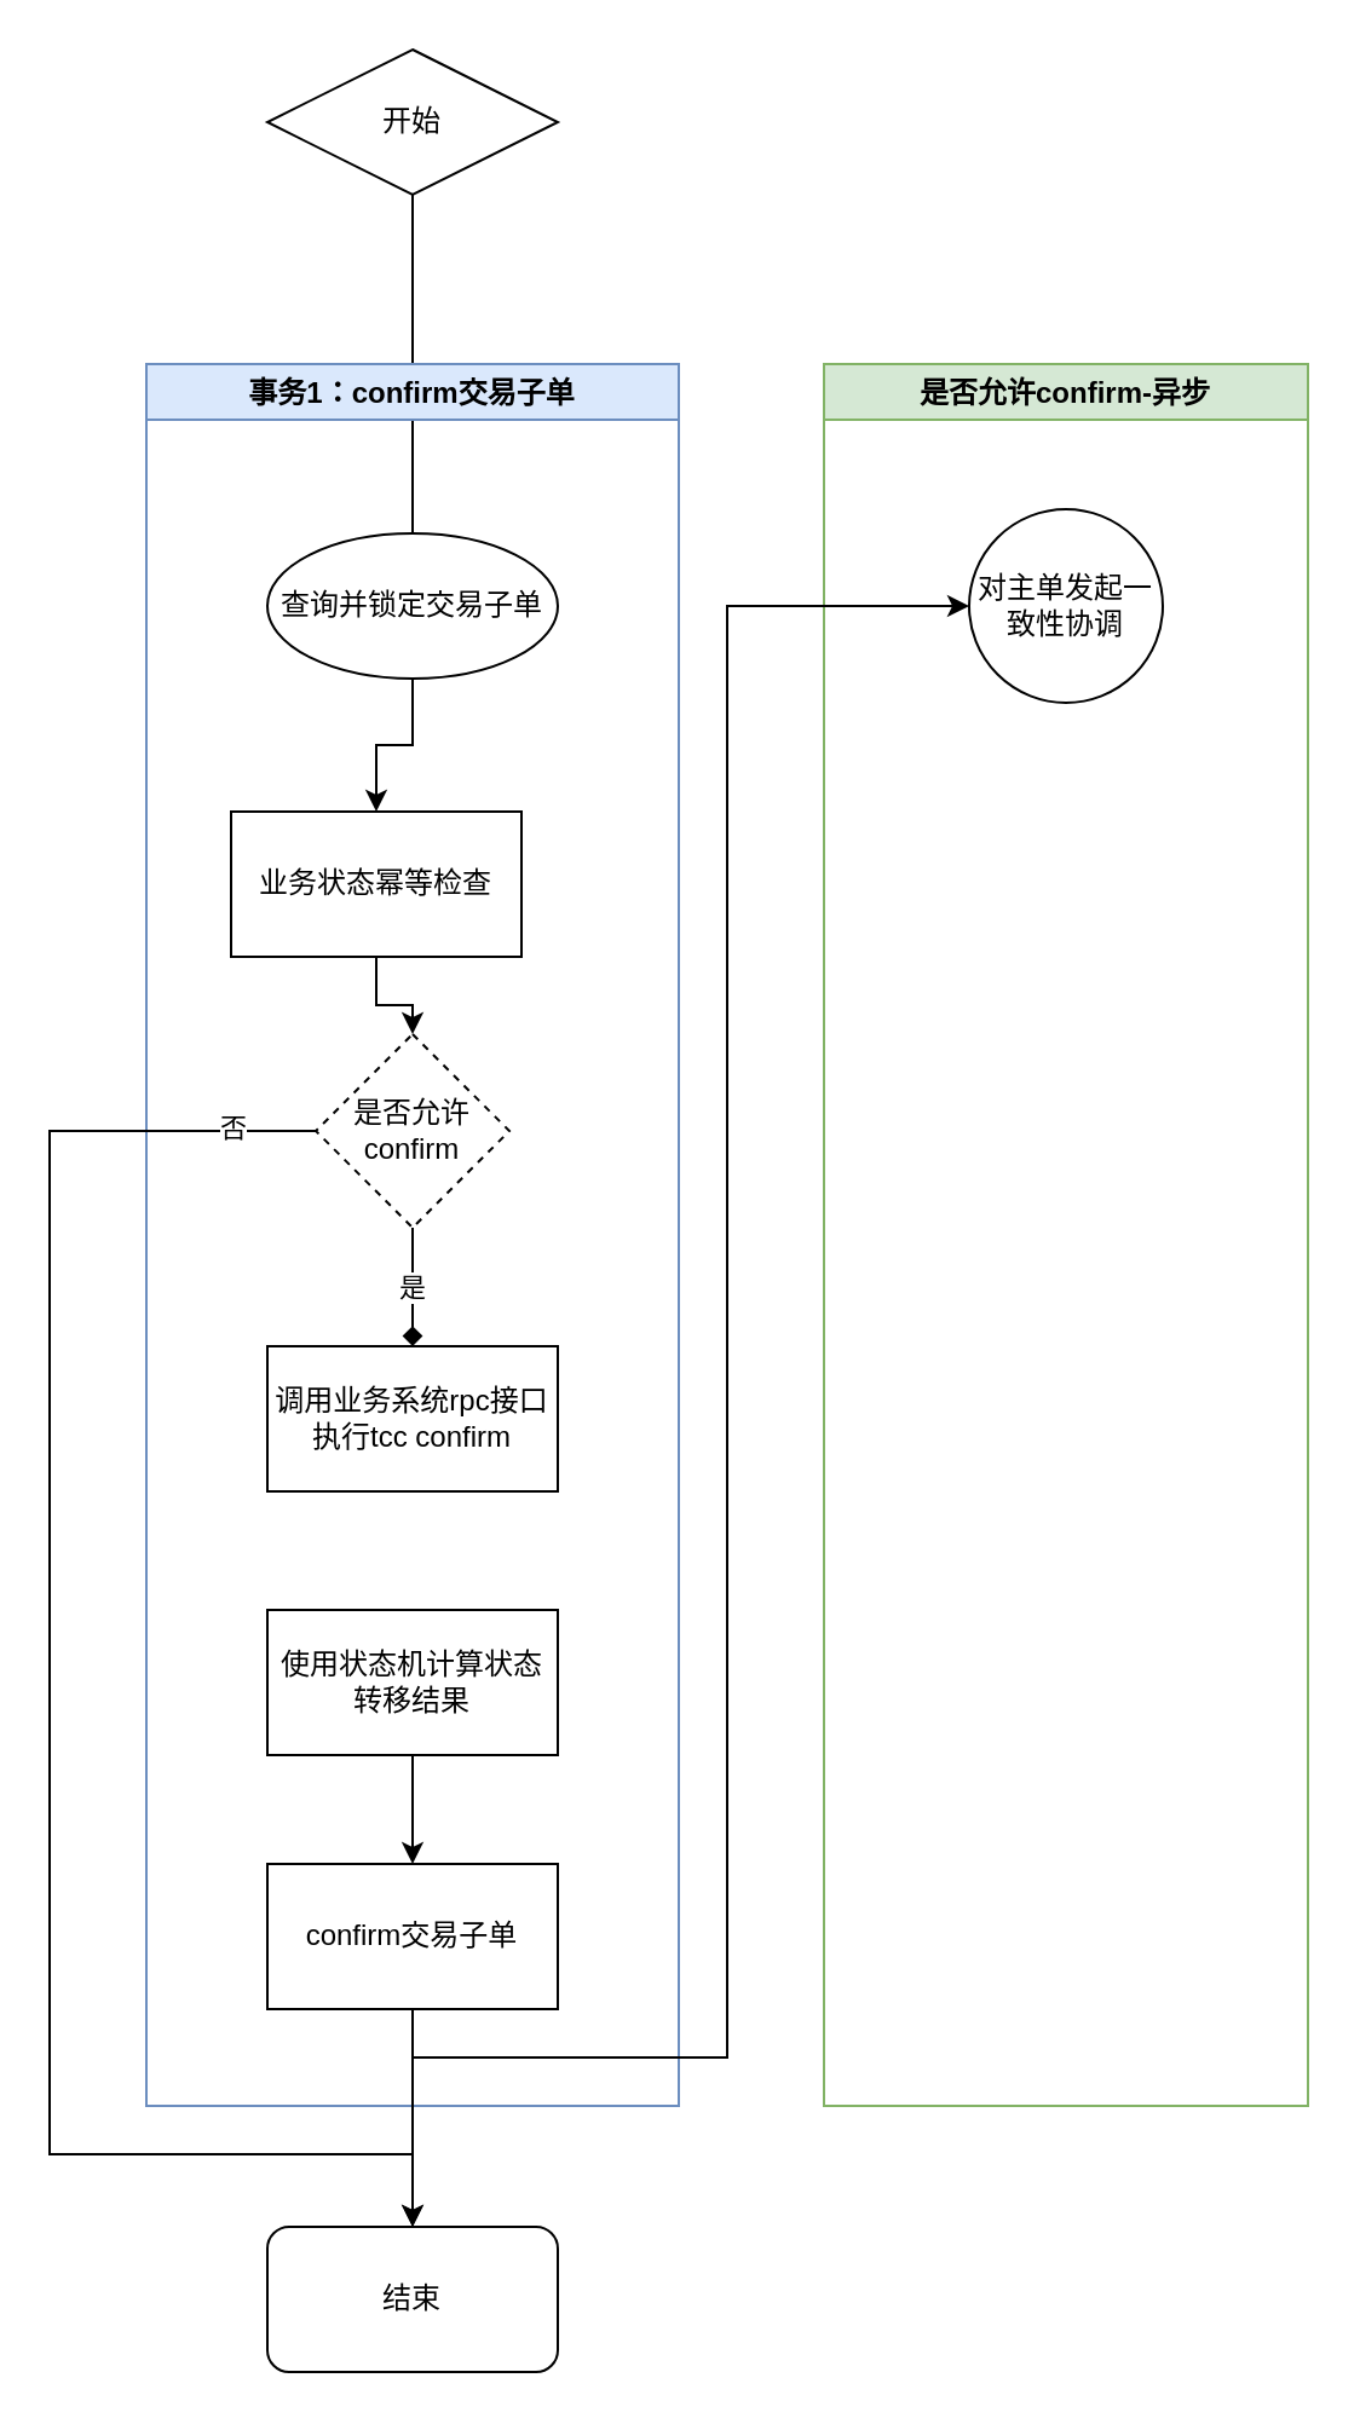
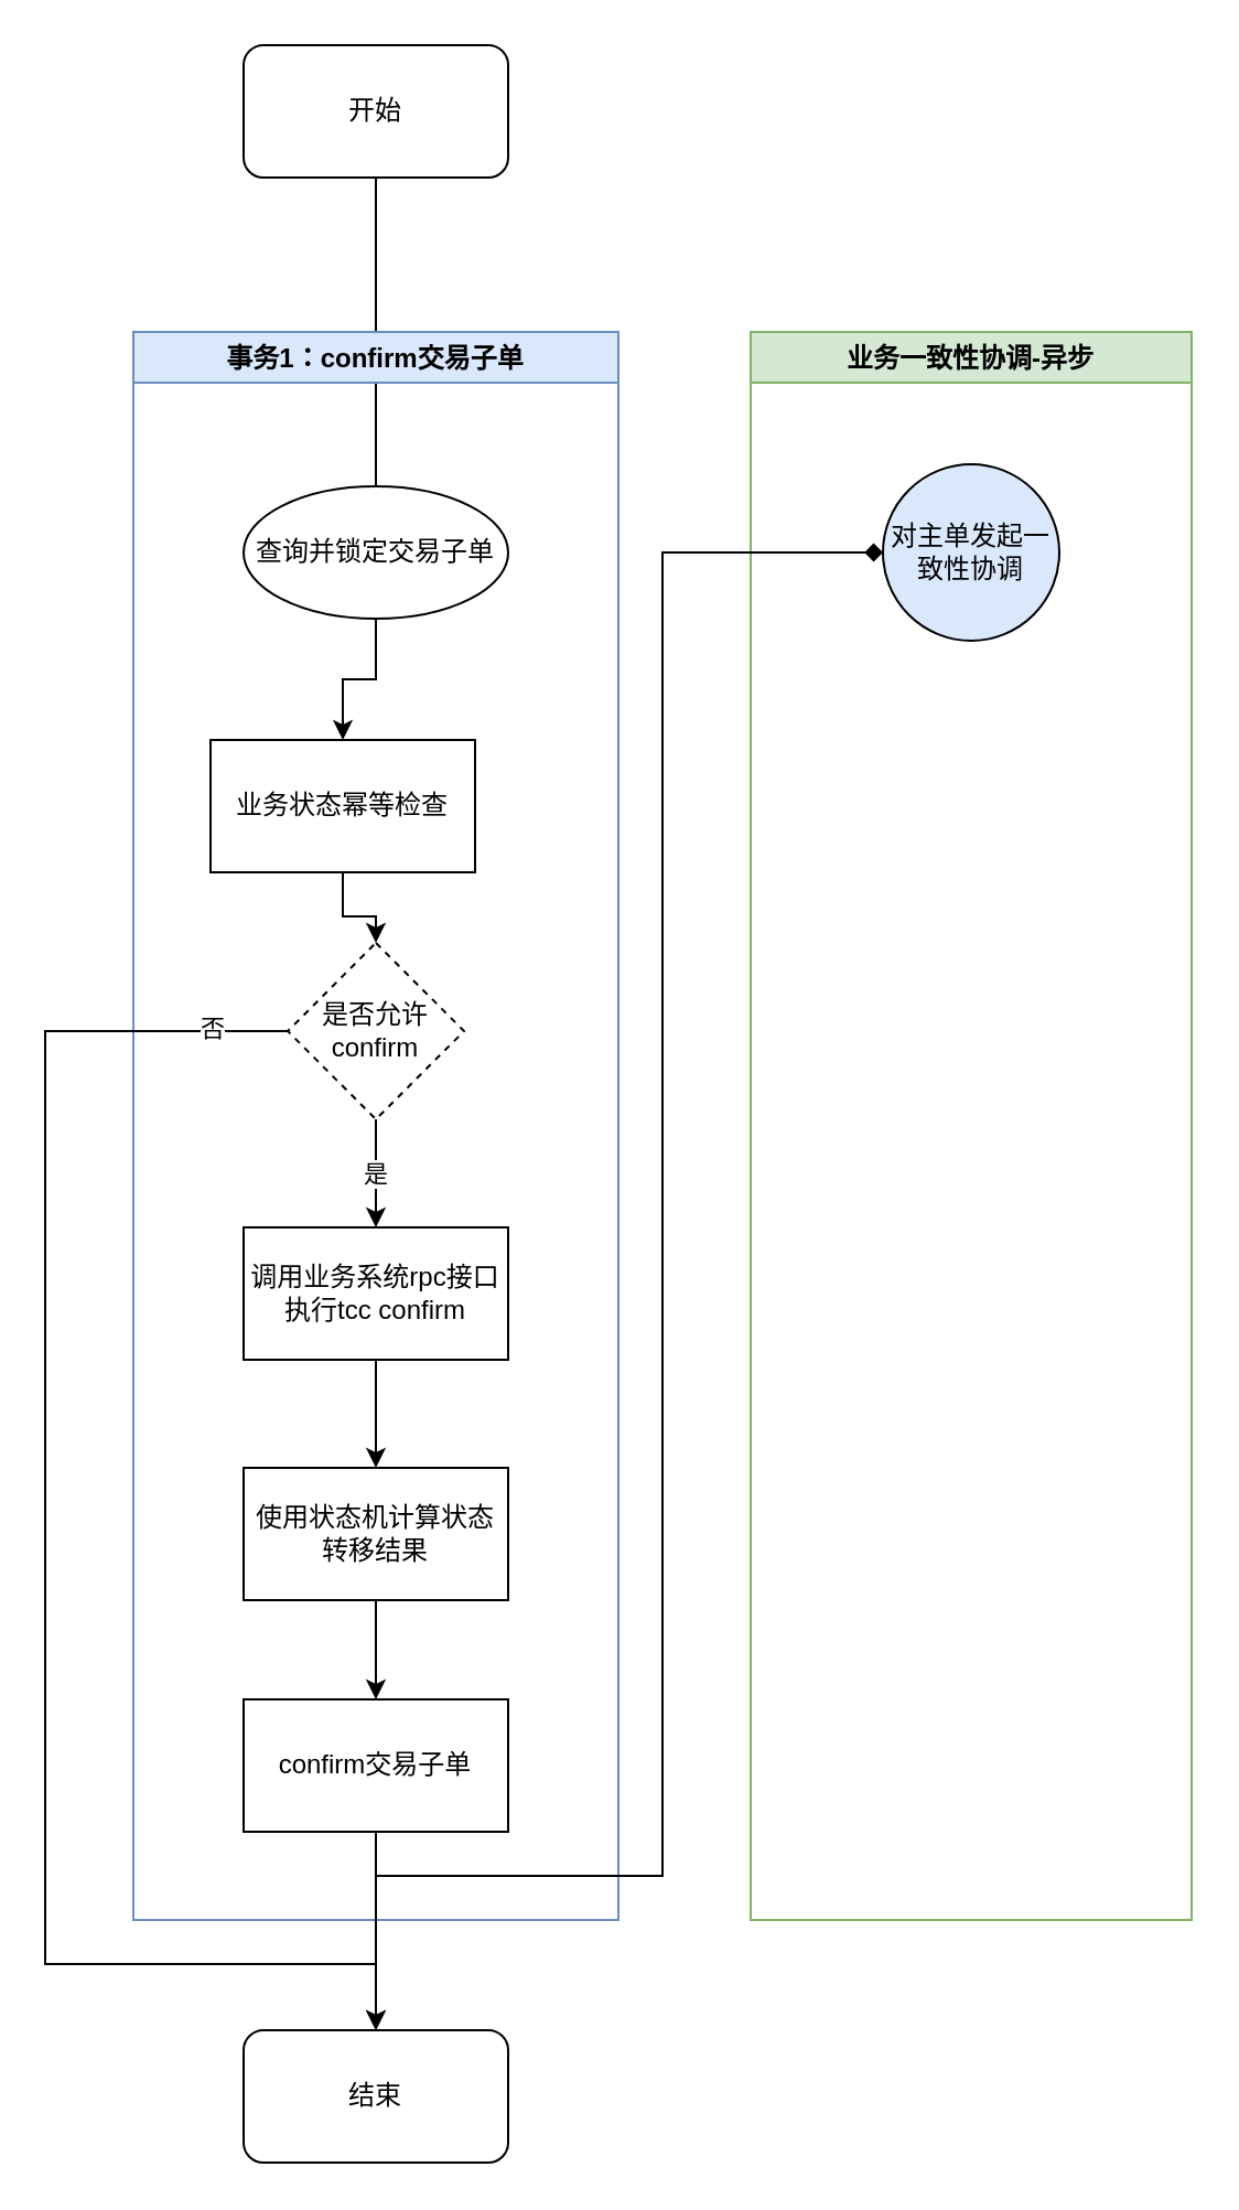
  <mxCell id="0" />
  <mxCell id="1" parent="0" />
  <mxCell id="2" style="edgeStyle=orthogonalEdgeStyle;rounded=0;orthogonalLoop=1;jettySize=auto;html=1;entryX=0.5;entryY=0;entryDx=0;entryDy=0;endArrow=none;" parent="1" source="3" target="6" edge="1"><mxGeometry relative="1" as="geometry" /></mxCell>
- <mxCell id="3" value="开始" style="rhombus;whiteSpace=wrap;html=1;" parent="1" vertex="1"><mxGeometry x="110" y="20" width="120" height="60" as="geometry" /></mxCell>
+ <mxCell id="3" value="开始" style="rounded=1;whiteSpace=wrap;html=1;" parent="1" vertex="1"><mxGeometry x="110" y="20" width="120" height="60" as="geometry" /></mxCell>
  <mxCell id="4" value="事务1：confirm交易子单" style="swimlane;startSize=23;fillColor=#dae8fc;strokeColor=#6c8ebf;" parent="1" vertex="1"><mxGeometry x="60" y="150" width="220" height="720" as="geometry" /></mxCell>
  <mxCell id="5" style="edgeStyle=orthogonalEdgeStyle;rounded=0;orthogonalLoop=1;jettySize=auto;html=1;entryX=0.5;entryY=0;entryDx=0;entryDy=0;" parent="4" source="6" target="8" edge="1"><mxGeometry relative="1" as="geometry" /></mxCell>
  <mxCell id="6" value="查询并锁定交易子单" style="ellipse;whiteSpace=wrap;html=1;" parent="4" vertex="1"><mxGeometry x="50" y="70" width="120" height="60" as="geometry" /></mxCell>
  <mxCell id="7" style="edgeStyle=orthogonalEdgeStyle;rounded=0;orthogonalLoop=1;jettySize=auto;html=1;entryX=0.5;entryY=0;entryDx=0;entryDy=0;" parent="4" source="8" target="10" edge="1"><mxGeometry relative="1" as="geometry" /></mxCell>
  <mxCell id="8" value="业务状态幂等检查" style="rounded=0;whiteSpace=wrap;html=1;" parent="4" vertex="1"><mxGeometry x="35" y="185" width="120" height="60" as="geometry" /></mxCell>
- <mxCell id="9" value="是" style="edgeStyle=orthogonalEdgeStyle;rounded=0;orthogonalLoop=1;jettySize=auto;html=1;entryX=0.5;entryY=0;entryDx=0;entryDy=0;endArrow=diamond;" parent="4" source="10" target="12" edge="1"><mxGeometry relative="1" as="geometry" /></mxCell>
+ <mxCell id="9" value="是" style="edgeStyle=orthogonalEdgeStyle;rounded=0;orthogonalLoop=1;jettySize=auto;html=1;entryX=0.5;entryY=0;entryDx=0;entryDy=0;" parent="4" source="10" target="12" edge="1"><mxGeometry relative="1" as="geometry" /></mxCell>
  <mxCell id="10" value="是否允许confirm" style="rhombus;whiteSpace=wrap;html=1;dashed=1;" parent="4" vertex="1"><mxGeometry x="70" y="277" width="80" height="80" as="geometry" /></mxCell>
+ <mxCell id="11" style="edgeStyle=orthogonalEdgeStyle;rounded=0;orthogonalLoop=1;jettySize=auto;html=1;entryX=0.5;entryY=0;entryDx=0;entryDy=0;" parent="4" source="12" target="14" edge="1"><mxGeometry relative="1" as="geometry" /></mxCell>
  <mxCell id="12" value="调用业务系统rpc接口执行tcc confirm" style="rounded=0;whiteSpace=wrap;html=1;" parent="4" vertex="1"><mxGeometry x="50" y="406" width="120" height="60" as="geometry" /></mxCell>
  <mxCell id="13" style="edgeStyle=orthogonalEdgeStyle;rounded=0;orthogonalLoop=1;jettySize=auto;html=1;entryX=0.5;entryY=0;entryDx=0;entryDy=0;" parent="4" source="14" target="15" edge="1"><mxGeometry relative="1" as="geometry" /></mxCell>
  <mxCell id="14" value="使用状态机计算状态转移结果" style="rounded=0;whiteSpace=wrap;html=1;" parent="4" vertex="1"><mxGeometry x="50" y="515" width="120" height="60" as="geometry" /></mxCell>
  <mxCell id="15" value="confirm交易子单" style="rounded=0;whiteSpace=wrap;html=1;" parent="4" vertex="1"><mxGeometry x="50" y="620" width="120" height="60" as="geometry" /></mxCell>
  <mxCell id="16" value="结束" style="rounded=1;whiteSpace=wrap;html=1;" parent="1" vertex="1"><mxGeometry x="110" y="920" width="120" height="60" as="geometry" /></mxCell>
- <mxCell id="17" value="是否允许confirm-异步" style="swimlane;fillColor=#d5e8d4;strokeColor=#82b366;" parent="1" vertex="1"><mxGeometry x="340" y="150" width="200" height="720" as="geometry" /></mxCell>
- <mxCell id="18" value="对主单发起一致性协调" style="ellipse;whiteSpace=wrap;html=1;aspect=fixed;" vertex="1" parent="17"><mxGeometry x="60" y="60" width="80" height="80" as="geometry" /></mxCell>
+ <mxCell id="17" value="业务一致性协调-异步" style="swimlane;fillColor=#d5e8d4;strokeColor=#82b366;" parent="1" vertex="1"><mxGeometry x="340" y="150" width="200" height="720" as="geometry" /></mxCell>
+ <mxCell id="18" value="对主单发起一致性协调" style="ellipse;whiteSpace=wrap;html=1;aspect=fixed;fillColor=#dae8fc;" vertex="1" parent="17"><mxGeometry x="60" y="60" width="80" height="80" as="geometry" /></mxCell>
  <mxCell id="19" style="edgeStyle=orthogonalEdgeStyle;rounded=0;orthogonalLoop=1;jettySize=auto;html=1;entryX=0.5;entryY=0;entryDx=0;entryDy=0;" parent="1" source="10" target="16" edge="1"><mxGeometry relative="1" as="geometry"><Array as="points"><mxPoint x="20" y="467" /><mxPoint x="20" y="890" /><mxPoint x="170" y="890" /></Array></mxGeometry></mxCell>
  <mxCell id="20" value="否" style="edgeLabel;html=1;align=center;verticalAlign=middle;resizable=0;points=[];" parent="19" vertex="1" connectable="0"><mxGeometry x="-0.902" y="-2" relative="1" as="geometry"><mxPoint as="offset" /></mxGeometry></mxCell>
- <mxCell id="21" style="edgeStyle=orthogonalEdgeStyle;rounded=0;orthogonalLoop=1;jettySize=auto;html=1;entryX=0;entryY=0.5;entryDx=0;entryDy=0;exitX=0.5;exitY=1;exitDx=0;exitDy=0;" parent="1" source="15" target="18" edge="1"><mxGeometry relative="1" as="geometry"><Array as="points"><mxPoint x="170" y="850" /><mxPoint x="300" y="850" /><mxPoint x="300" y="250" /></Array><mxPoint x="380" y="250" as="targetPoint" /></mxGeometry></mxCell>
+ <mxCell id="21" style="edgeStyle=orthogonalEdgeStyle;rounded=0;orthogonalLoop=1;jettySize=auto;html=1;entryX=0;entryY=0.5;entryDx=0;entryDy=0;exitX=0.5;exitY=1;exitDx=0;exitDy=0;endArrow=diamond;" parent="1" source="15" target="18" edge="1"><mxGeometry relative="1" as="geometry"><Array as="points"><mxPoint x="170" y="850" /><mxPoint x="300" y="850" /><mxPoint x="300" y="250" /></Array><mxPoint x="380" y="250" as="targetPoint" /></mxGeometry></mxCell>
  <mxCell id="22" style="edgeStyle=orthogonalEdgeStyle;rounded=0;orthogonalLoop=1;jettySize=auto;html=1;entryX=0.5;entryY=0;entryDx=0;entryDy=0;exitX=0.5;exitY=1;exitDx=0;exitDy=0;" parent="1" source="15" target="16" edge="1"><mxGeometry relative="1" as="geometry"><Array as="points"><mxPoint x="170" y="910" /><mxPoint x="170" y="910" /></Array></mxGeometry></mxCell>
